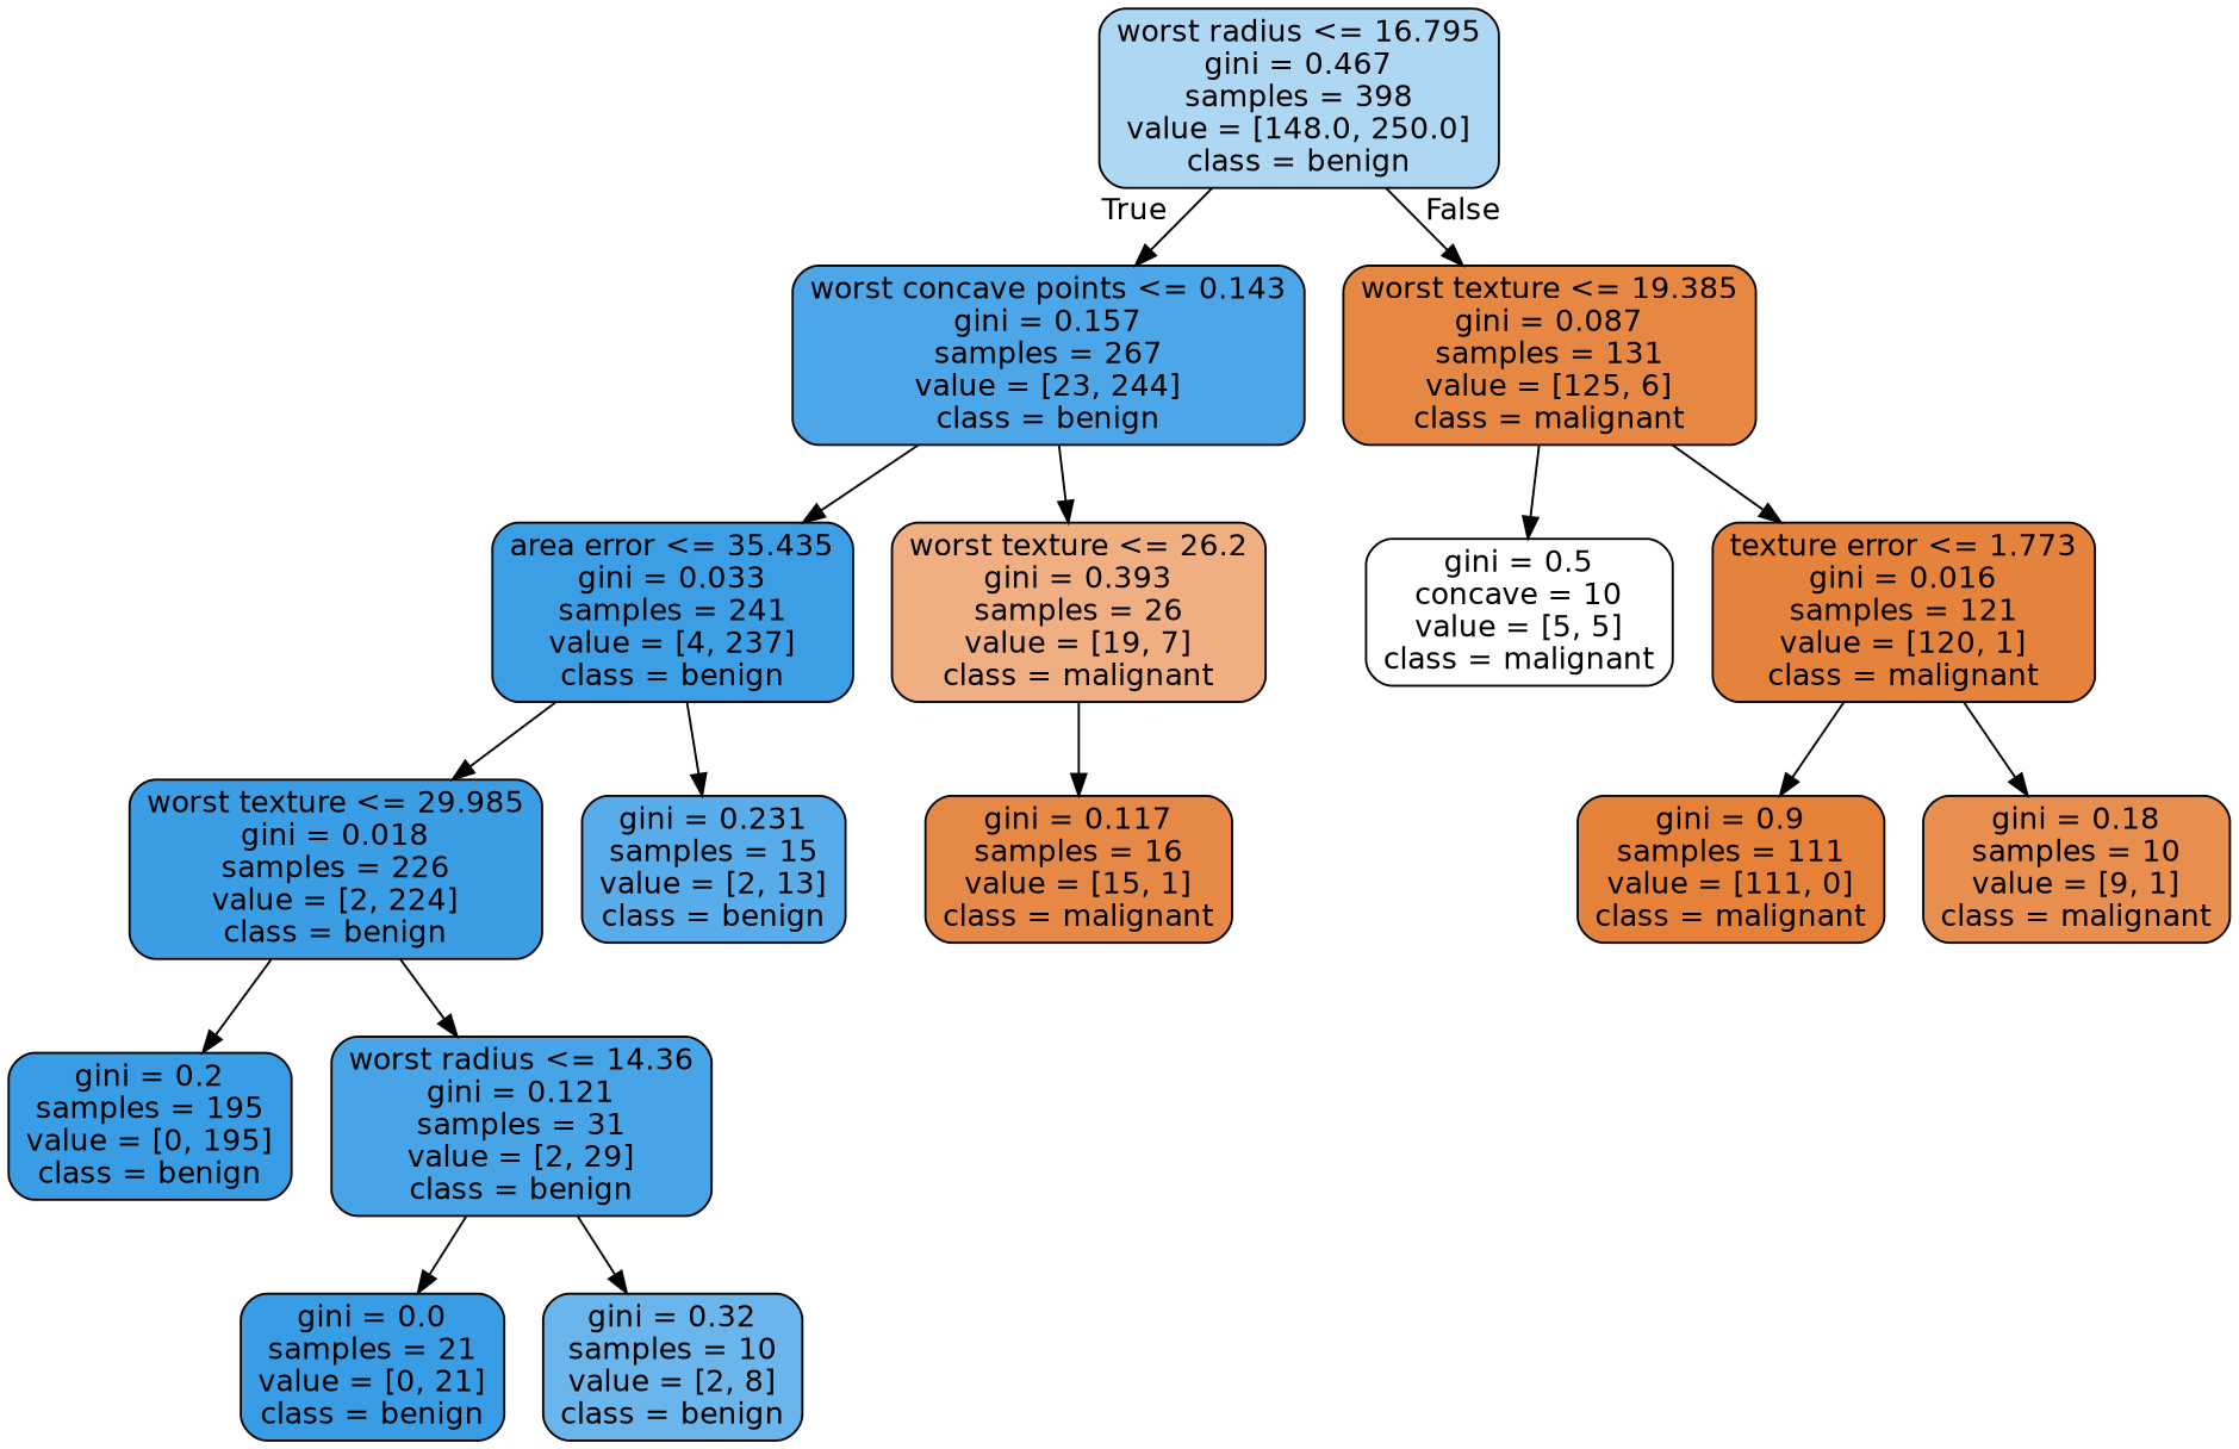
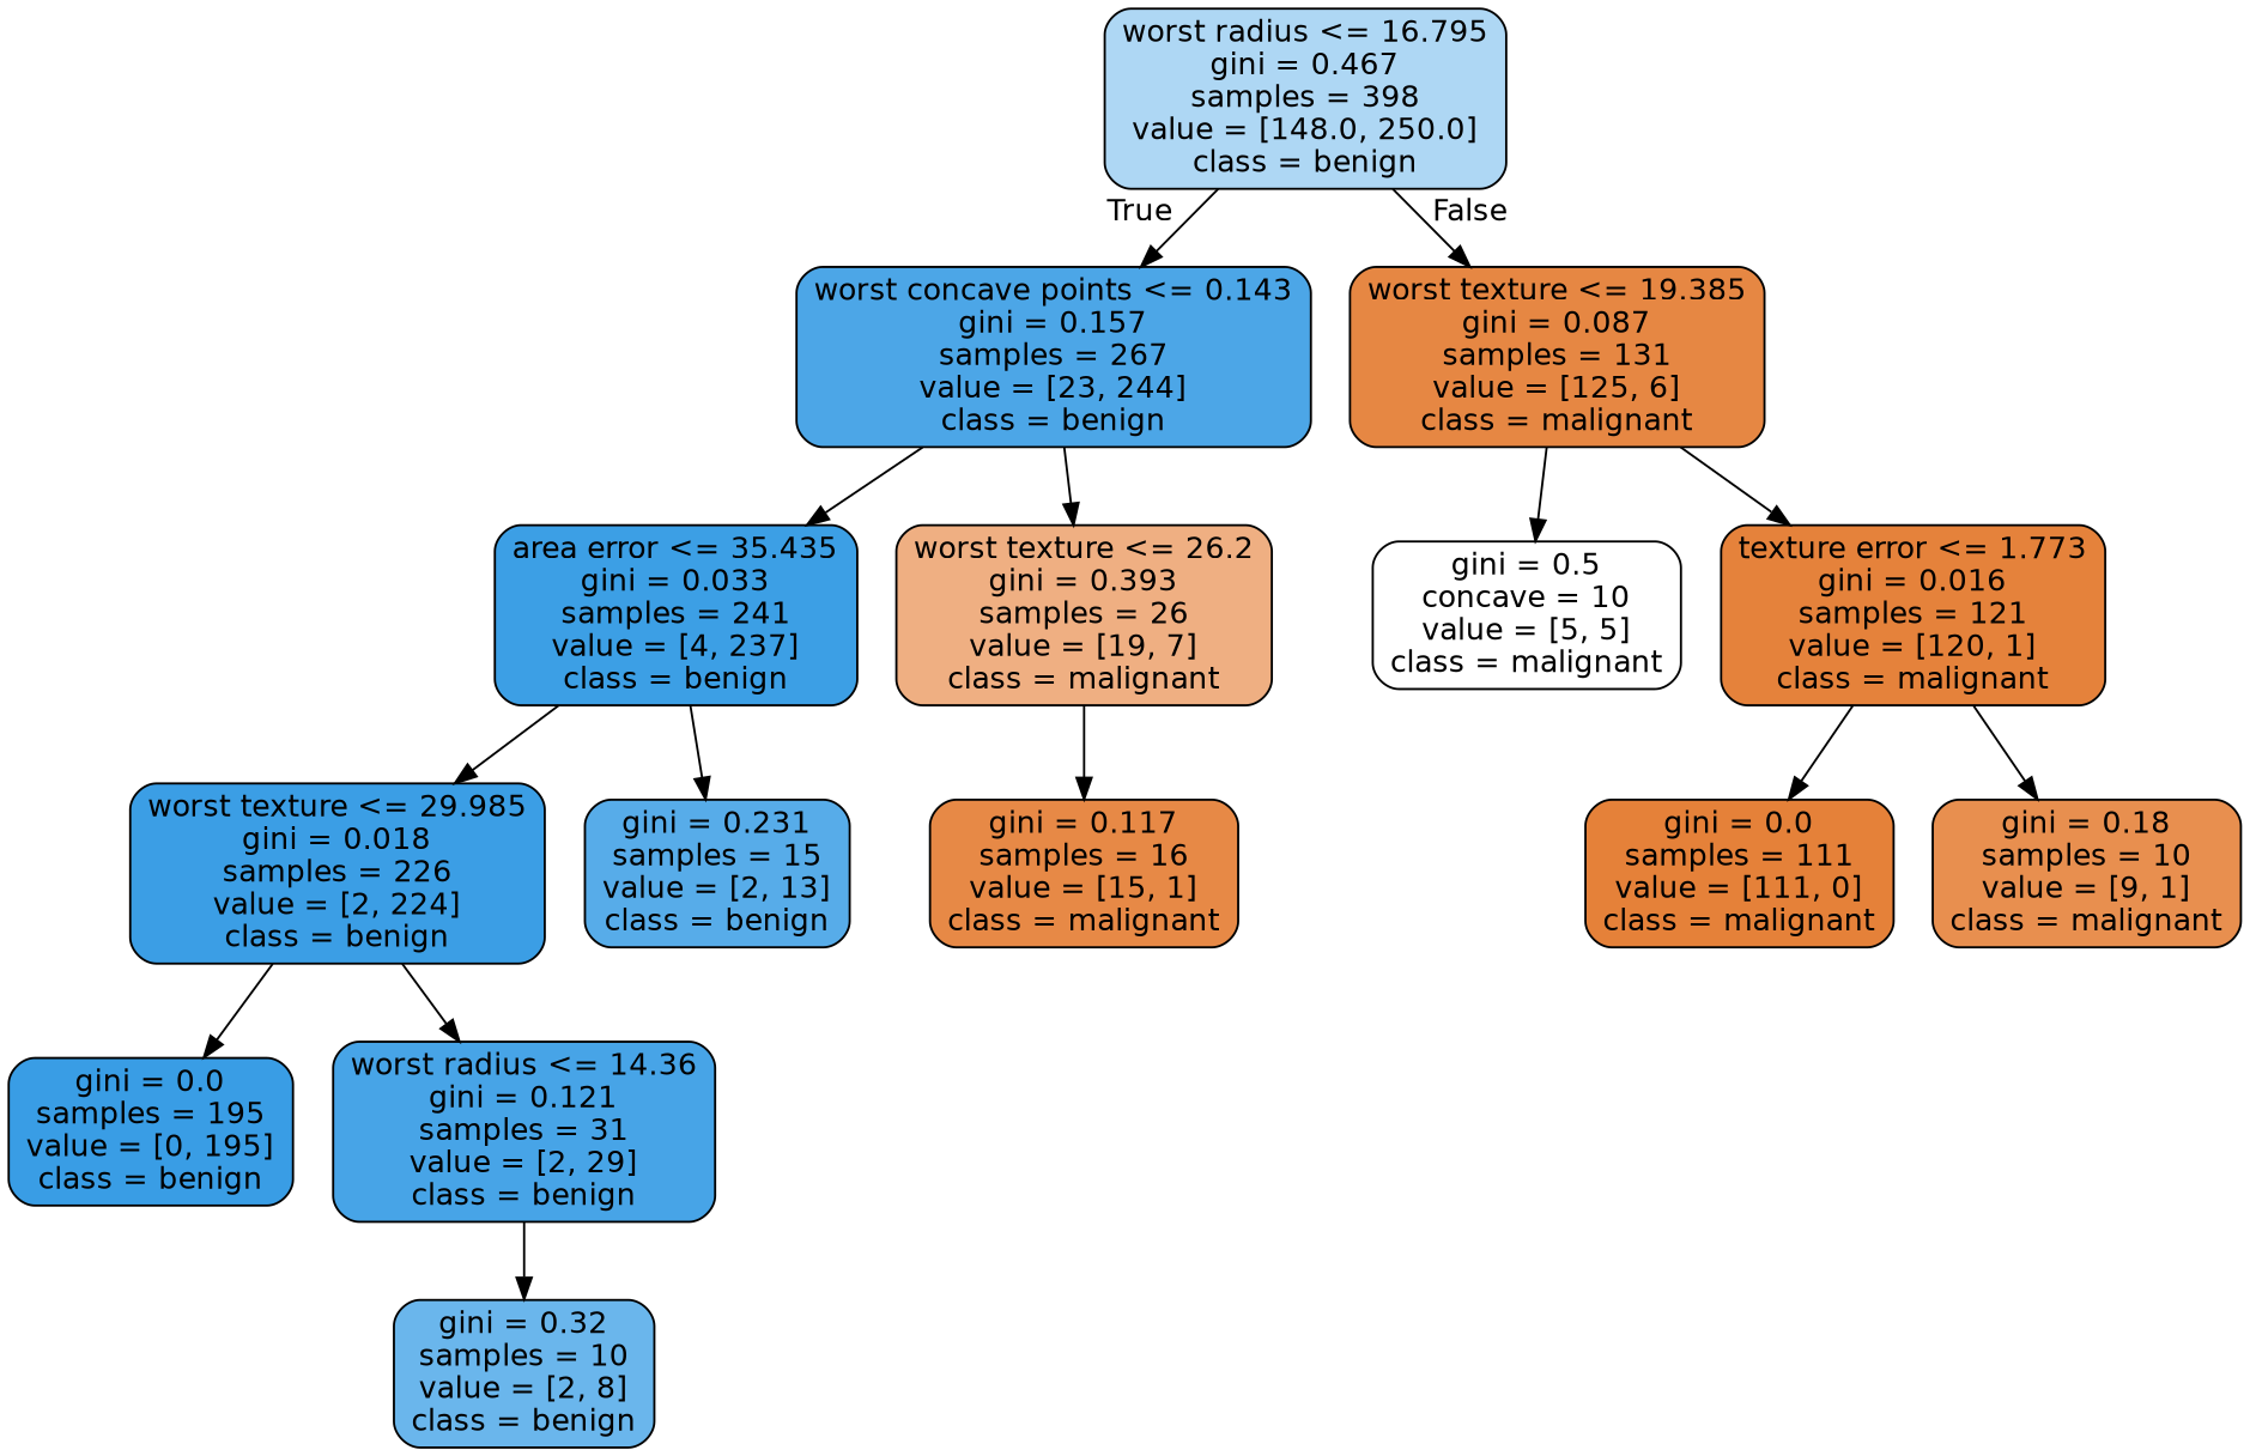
  digraph {
    node [color=black fillcolor="#399de5" fontname=helvetica shape=box style="filled, rounded"]
    edge [fontname=helvetica]
    n1 [fillcolor="#aed7f4" label="worst radius <= 16.795\ngini = 0.467\nsamples = 398\nvalue = [148.0, 250.0]\nclass = benign"]
    n2 [fillcolor="#4ca6e7" label="worst concave points <= 0.143\ngini = 0.157\nsamples = 267\nvalue = [23, 244]\nclass = benign"]
    n3 [fillcolor="#e68743" label="worst texture <= 19.385\ngini = 0.087\nsamples = 131\nvalue = [125, 6]\nclass = malignant"]
    n4 [fillcolor="#3c9fe5" label="area error <= 35.435\ngini = 0.033\nsamples = 241\nvalue = [4, 237]\nclass = benign"]
    n5 [fillcolor="#efaf82" label="worst texture <= 26.2\ngini = 0.393\nsamples = 26\nvalue = [19, 7]\nclass = malignant"]
    n6 [fillcolor="#ffffff" label="gini = 0.5\nconcave = 10\nvalue = [5, 5]\nclass = malignant"]
    n7 [fillcolor="#e5823b" label="texture error <= 1.773\ngini = 0.016\nsamples = 121\nvalue = [120, 1]\nclass = malignant"]
    n8 [fillcolor="#3b9ee5" label="worst texture <= 29.985\ngini = 0.018\nsamples = 226\nvalue = [2, 224]\nclass = benign"]
    n9 [fillcolor="#57ace9" label="gini = 0.231\nsamples = 15\nvalue = [2, 13]\nclass = benign"]
    n10 [fillcolor="#e78946" label="gini = 0.117\nsamples = 16\nvalue = [15, 1]\nclass = malignant"]
-   n11 [label="gini = 0.2\nsamples = 195\nvalue = [0, 195]\nclass = benign"]
+   n11 [label="gini = 0.0\nsamples = 195\nvalue = [0, 195]\nclass = benign"]
    n12 [fillcolor="#47a4e7" label="worst radius <= 14.36\ngini = 0.121\nsamples = 31\nvalue = [2, 29]\nclass = benign"]
-   n13 [label="gini = 0.0\nsamples = 21\nvalue = [0, 21]\nclass = benign"]
    n14 [fillcolor="#6ab6ec" label="gini = 0.32\nsamples = 10\nvalue = [2, 8]\nclass = benign"]
-   n15 [fillcolor="#e58139" label="gini = 0.9\nsamples = 111\nvalue = [111, 0]\nclass = malignant"]
+   n15 [fillcolor="#e58139" label="gini = 0.0\nsamples = 111\nvalue = [111, 0]\nclass = malignant"]
    n16 [fillcolor="#e88f4f" label="gini = 0.18\nsamples = 10\nvalue = [9, 1]\nclass = malignant"]
    n1 -> n2 [headlabel=True labelangle=45 labeldistance=2.5]
    n1 -> n3 [headlabel=False labelangle=-45 labeldistance=2.5]
    n2 -> n4
    n2 -> n5
    n3 -> n6
    n3 -> n7
    n4 -> n8
    n4 -> n9
    n5 -> n10
    n7 -> n15
    n7 -> n16
    n8 -> n11
    n8 -> n12
-   n12 -> n13
    n12 -> n14
  }
